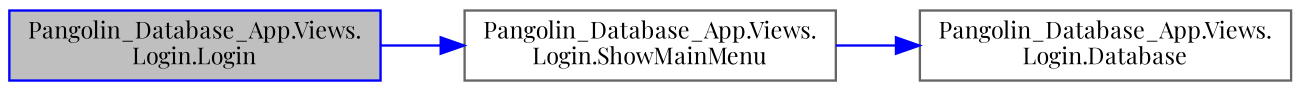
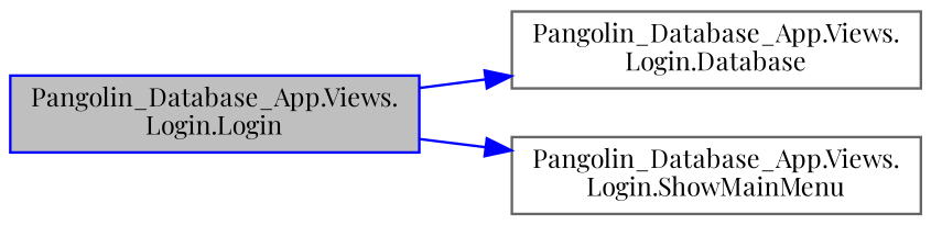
  digraph {
    fontname="Playfair Display"
    rankdir=LR
    node [color=gray40 fillcolor=white fontname="Playfair Display" fontsize=10 shape=record style=filled]
    edge [color=blue fontname="Playfair Display" fontsize=10 labelfontname=Helvetica labelfontsize=10 style=solid]
    n1 [color=blue fillcolor=grey75 fontcolor=black height=0.2 label="Pangolin_Database_App.Views.\lLogin.Login" width=0.4]
    n2 [height=0.2 label="Pangolin_Database_App.Views.\lLogin.Database" width=0.4]
    n3 [height=0.2 label="Pangolin_Database_App.Views.\lLogin.ShowMainMenu" width=0.4]
-   n3 -> n2
+   n1 -> n2
    n1 -> n3
  }
